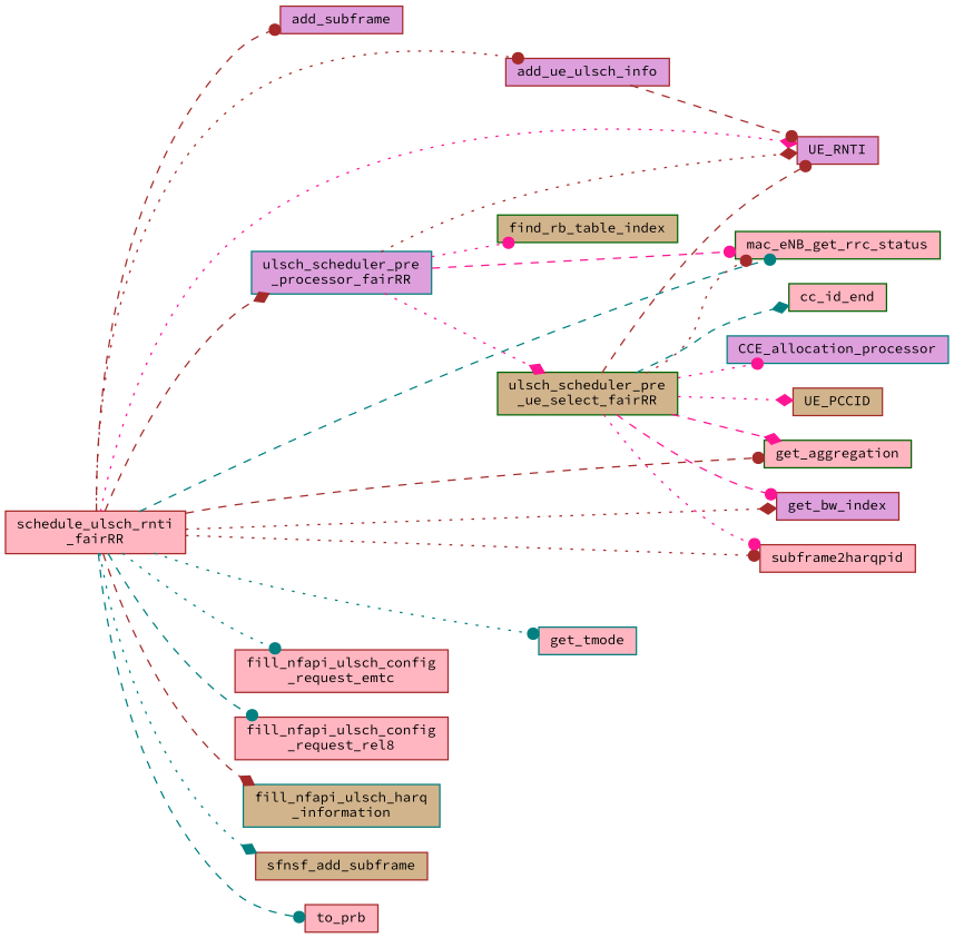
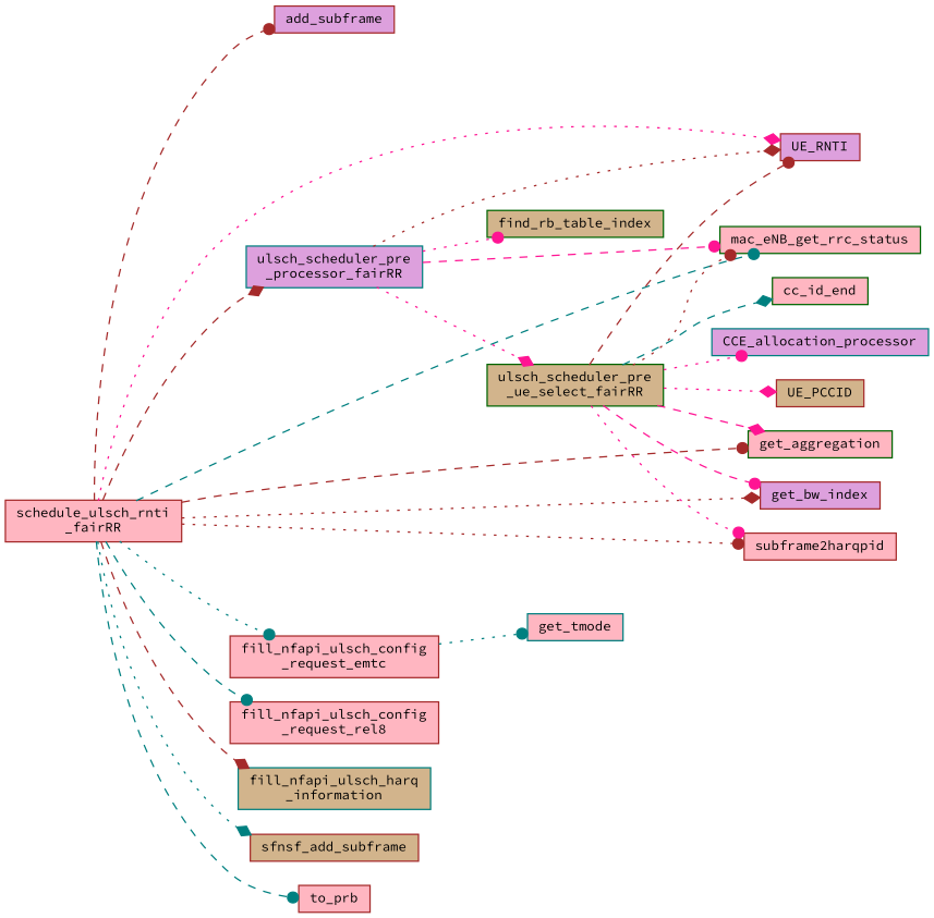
  digraph {
    fontname="Source Code Pro"
    rankdir=LR
    node [color=brown fillcolor=lightpink fontname="Source Code Pro" fontsize=10 shape=record style=filled]
    edge [arrowhead=dot color=brown fontname="Source Code Pro" fontsize=10 labelfontname=Helvetica labelfontsize=10 style=dotted]
    n1 [fontcolor=black height=0.2 label="schedule_ulsch_rnti\l_fairRR" width=0.4]
    n2 [fillcolor=plum height=0.2 label=add_subframe width=0.4]
-   n3 [fillcolor=plum height=0.2 label=add_ue_ulsch_info width=0.4]
    n4 [fillcolor=plum height=0.2 label=UE_RNTI width=0.4]
    n5 [height=0.2 label="fill_nfapi_ulsch_config\l_request_emtc" width=0.4]
    n6 [height=0.2 label="fill_nfapi_ulsch_config\l_request_rel8" width=0.4]
    n7 [color=teal fillcolor=tan height=0.2 label="fill_nfapi_ulsch_harq\l_information" width=0.4]
    n8 [color=darkgreen height=0.2 label=get_aggregation width=0.4]
    n9 [fillcolor=plum height=0.2 label=get_bw_index width=0.4]
    n10 [color=teal height=0.2 label=get_tmode width=0.4]
    n11 [color=darkgreen height=0.2 label=mac_eNB_get_rrc_status width=0.4]
    n12 [fillcolor=tan height=0.2 label=sfnsf_add_subframe width=0.4]
    n13 [height=0.2 label=subframe2harqpid width=0.4]
    n14 [height=0.2 label=to_prb width=0.4]
    n15 [color=teal fillcolor=plum height=0.2 label="ulsch_scheduler_pre\l_processor_fairRR" width=0.4]
    n16 [color=darkgreen fillcolor=tan height=0.2 label=find_rb_table_index width=0.4]
    n17 [color=darkgreen fillcolor=tan height=0.2 label="ulsch_scheduler_pre\l_ue_select_fairRR" width=0.4]
    n18 [color=darkgreen height=0.2 label=cc_id_end width=0.4]
    n19 [color=teal fillcolor=plum height=0.2 label=CCE_allocation_processor width=0.4]
    n20 [fillcolor=tan height=0.2 label=UE_PCCID width=0.4]
    n1 -> n2 [style=dashed]
-   n1 -> n3
    n1 -> n4 [arrowhead=diamond color=deeppink]
    n1 -> n5 [color=teal]
    n1 -> n6 [color=teal style=dashed]
    n1 -> n7 [arrowhead=diamond style=dashed]
    n1 -> n8 [style=dashed]
    n1 -> n9 [arrowhead=diamond]
-   n1 -> n10 [color=teal]
+   n5 -> n10 [color=teal]
    n1 -> n11 [color=teal style=dashed]
    n1 -> n12 [arrowhead=diamond color=teal]
    n1 -> n13
    n1 -> n14 [color=teal style=dashed]
    n1 -> n15 [arrowhead=diamond style=dashed]
-   n3 -> n4 [style=dashed]
    n15 -> n4 [arrowhead=diamond]
    n15 -> n11 [color=deeppink style=dashed]
    n15 -> n16 [color=deeppink]
    n15 -> n17 [arrowhead=diamond color=deeppink]
    n17 -> n4 [style=dashed]
    n17 -> n8 [arrowhead=diamond color=deeppink style=dashed]
    n17 -> n9 [color=deeppink style=dashed]
    n17 -> n11
    n17 -> n13 [color=deeppink]
    n17 -> n18 [arrowhead=diamond color=teal style=dashed]
    n17 -> n19 [color=deeppink]
    n17 -> n20 [arrowhead=diamond color=deeppink]
  }
